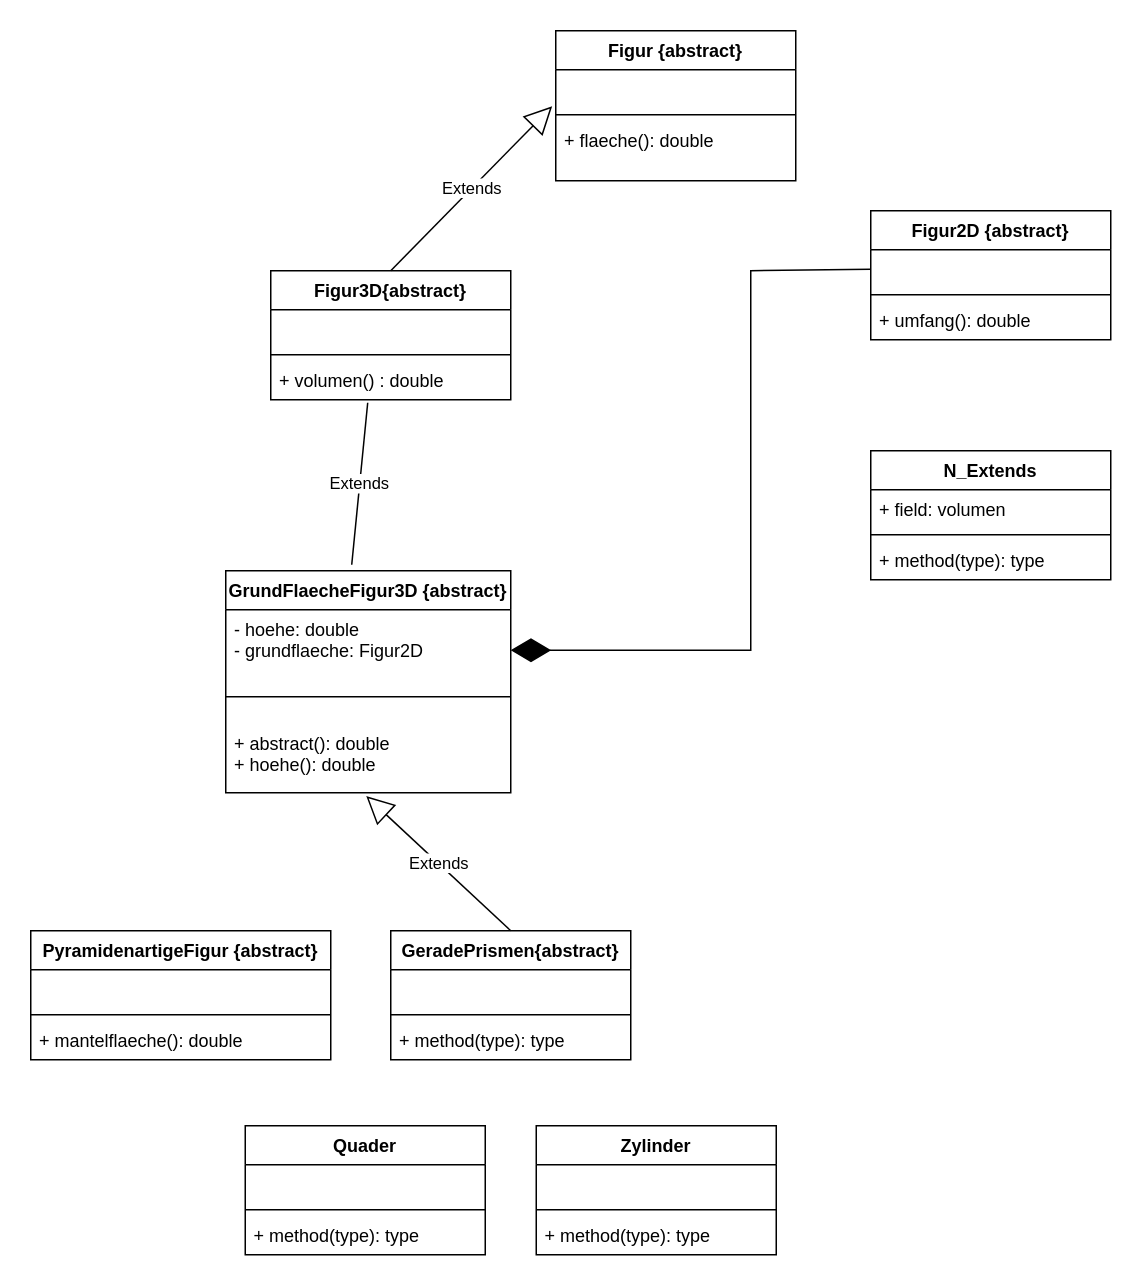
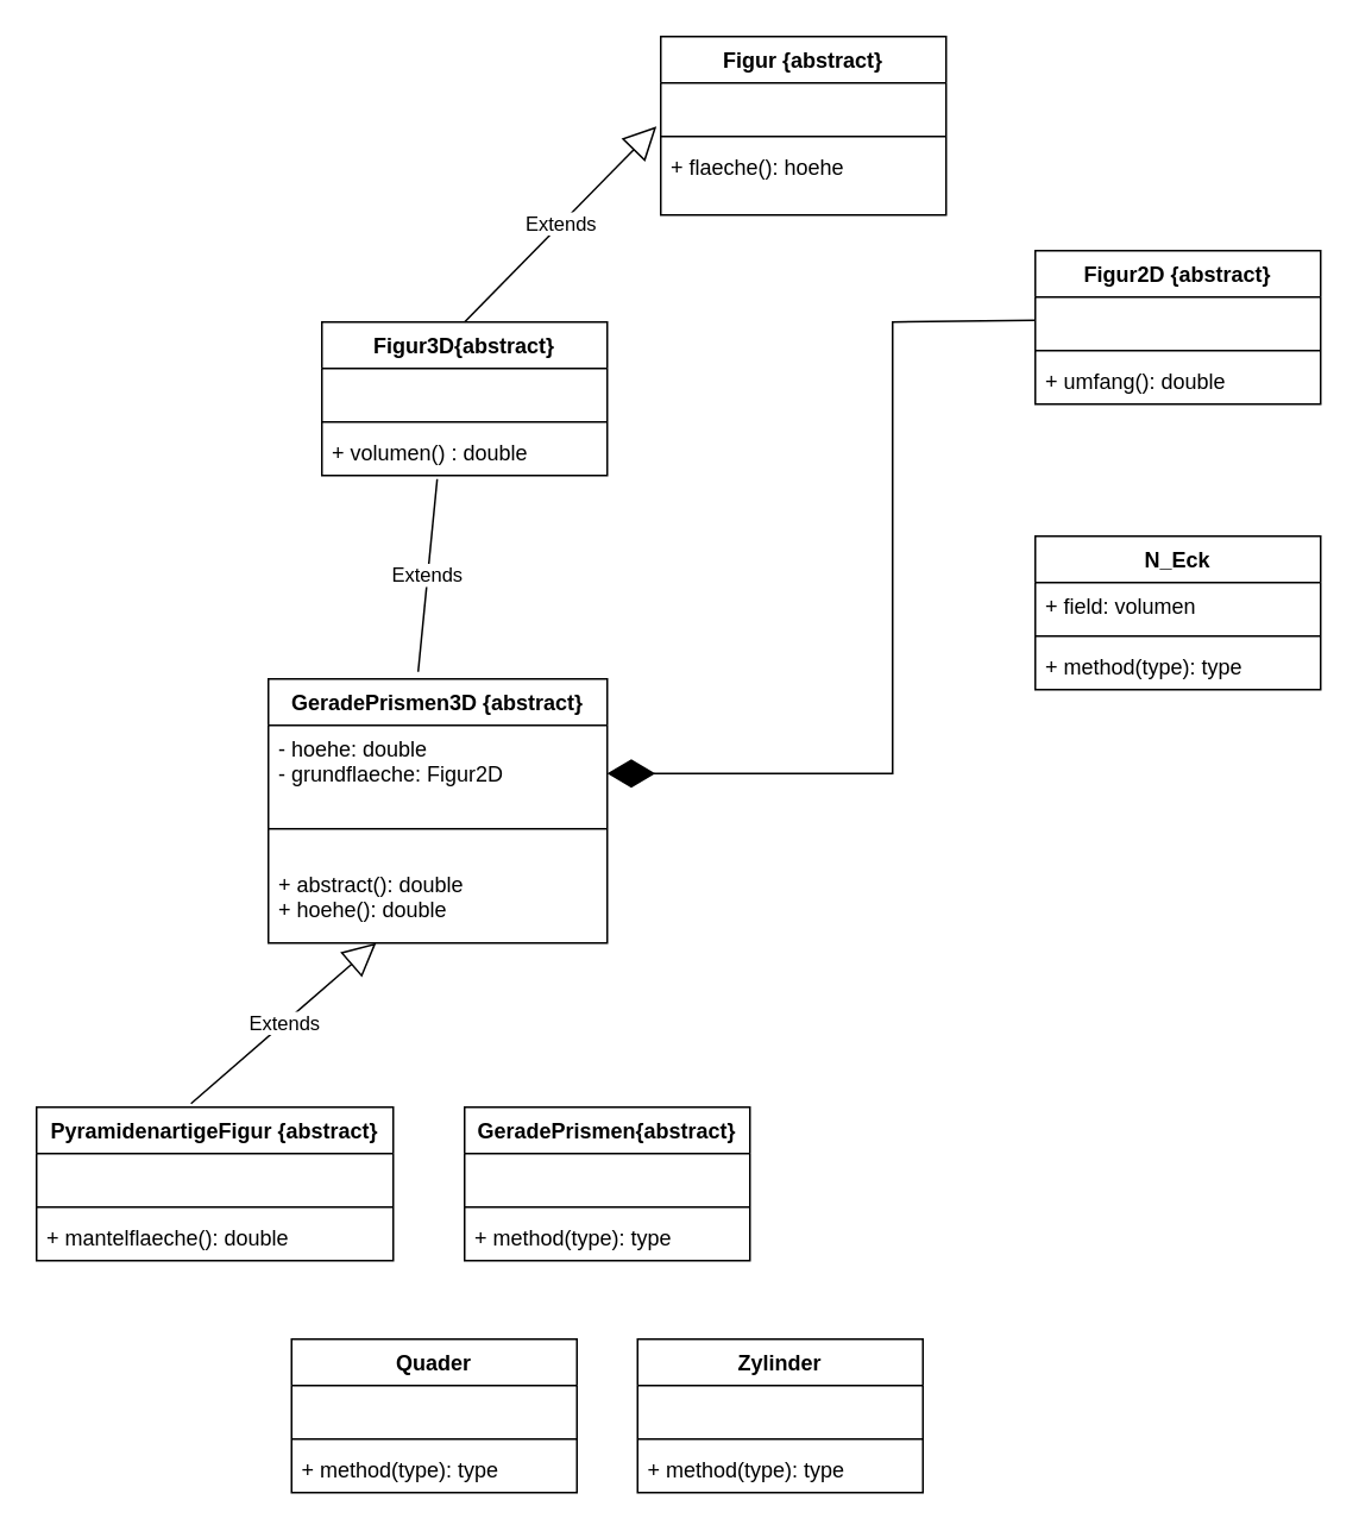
  <mxCell id="0" />
  <mxCell id="1" parent="0" />
  <mxCell id="2" value="Figur {abstract}&#10;" style="swimlane;fontStyle=1;align=center;verticalAlign=top;childLayout=stackLayout;horizontal=1;startSize=26;horizontalStack=0;resizeParent=1;resizeParentMax=0;resizeLast=0;collapsible=1;marginBottom=0;" vertex="1" parent="1"><mxGeometry x="370" y="20" width="160" height="100" as="geometry" /></mxCell>
  <mxCell id="3" value=" " style="text;strokeColor=none;fillColor=none;align=left;verticalAlign=top;spacingLeft=4;spacingRight=4;overflow=hidden;rotatable=0;points=[[0,0.5],[1,0.5]];portConstraint=eastwest;" vertex="1" parent="2"><mxGeometry y="26" width="160" height="26" as="geometry" /></mxCell>
  <mxCell id="4" value="" style="line;strokeWidth=1;fillColor=none;align=left;verticalAlign=middle;spacingTop=-1;spacingLeft=3;spacingRight=3;rotatable=0;labelPosition=right;points=[];portConstraint=eastwest;" vertex="1" parent="2"><mxGeometry y="52" width="160" height="8" as="geometry" /></mxCell>
- <mxCell id="5" value="+ flaeche(): double&#10;" style="text;strokeColor=none;fillColor=none;align=left;verticalAlign=top;spacingLeft=4;spacingRight=4;overflow=hidden;rotatable=0;points=[[0,0.5],[1,0.5]];portConstraint=eastwest;" vertex="1" parent="2"><mxGeometry y="60" width="160" height="40" as="geometry" /></mxCell>
- <mxCell id="6" value="GrundFlaecheFigur3D {abstract}" style="swimlane;fontStyle=1;align=center;verticalAlign=top;childLayout=stackLayout;horizontal=1;startSize=26;horizontalStack=0;resizeParent=1;resizeParentMax=0;resizeLast=0;collapsible=1;marginBottom=0;" vertex="1" parent="1"><mxGeometry x="150" y="380" width="190" height="148" as="geometry" /></mxCell>
+ <mxCell id="5" value="+ flaeche(): hoehe&#10;" style="text;strokeColor=none;fillColor=none;align=left;verticalAlign=top;spacingLeft=4;spacingRight=4;overflow=hidden;rotatable=0;points=[[0,0.5],[1,0.5]];portConstraint=eastwest;" vertex="1" parent="2"><mxGeometry y="60" width="160" height="40" as="geometry" /></mxCell>
+ <mxCell id="6" value="GeradePrismen3D {abstract}" style="swimlane;fontStyle=1;align=center;verticalAlign=top;childLayout=stackLayout;horizontal=1;startSize=26;horizontalStack=0;resizeParent=1;resizeParentMax=0;resizeLast=0;collapsible=1;marginBottom=0;" vertex="1" parent="1"><mxGeometry x="150" y="380" width="190" height="148" as="geometry" /></mxCell>
  <mxCell id="7" value="- hoehe: double&#10;- grundflaeche: Figur2D&#10;" style="text;strokeColor=none;fillColor=none;align=left;verticalAlign=top;spacingLeft=4;spacingRight=4;overflow=hidden;rotatable=0;points=[[0,0.5],[1,0.5]];portConstraint=eastwest;" vertex="1" parent="6"><mxGeometry y="26" width="190" height="54" as="geometry" /></mxCell>
  <mxCell id="8" value="" style="line;strokeWidth=1;fillColor=none;align=left;verticalAlign=middle;spacingTop=-1;spacingLeft=3;spacingRight=3;rotatable=0;labelPosition=right;points=[];portConstraint=eastwest;" vertex="1" parent="6"><mxGeometry y="80" width="190" height="8" as="geometry" /></mxCell>
  <mxCell id="9" value="&#10;+ abstract(): double&#10;+ hoehe(): double&#10;" style="text;strokeColor=none;fillColor=none;align=left;verticalAlign=top;spacingLeft=4;spacingRight=4;overflow=hidden;rotatable=0;points=[[0,0.5],[1,0.5]];portConstraint=eastwest;" vertex="1" parent="6"><mxGeometry y="88" width="190" height="60" as="geometry" /></mxCell>
  <mxCell id="10" value="PyramidenartigeFigur {abstract}" style="swimlane;fontStyle=1;align=center;verticalAlign=top;childLayout=stackLayout;horizontal=1;startSize=26;horizontalStack=0;resizeParent=1;resizeParentMax=0;resizeLast=0;collapsible=1;marginBottom=0;" vertex="1" parent="1"><mxGeometry x="20" y="620" width="200" height="86" as="geometry" /></mxCell>
  <mxCell id="11" value=" " style="text;strokeColor=none;fillColor=none;align=left;verticalAlign=top;spacingLeft=4;spacingRight=4;overflow=hidden;rotatable=0;points=[[0,0.5],[1,0.5]];portConstraint=eastwest;" vertex="1" parent="10"><mxGeometry y="26" width="200" height="26" as="geometry" /></mxCell>
  <mxCell id="12" value="" style="line;strokeWidth=1;fillColor=none;align=left;verticalAlign=middle;spacingTop=-1;spacingLeft=3;spacingRight=3;rotatable=0;labelPosition=right;points=[];portConstraint=eastwest;" vertex="1" parent="10"><mxGeometry y="52" width="200" height="8" as="geometry" /></mxCell>
  <mxCell id="13" value="+ mantelflaeche(): double" style="text;strokeColor=none;fillColor=none;align=left;verticalAlign=top;spacingLeft=4;spacingRight=4;overflow=hidden;rotatable=0;points=[[0,0.5],[1,0.5]];portConstraint=eastwest;" vertex="1" parent="10"><mxGeometry y="60" width="200" height="26" as="geometry" /></mxCell>
  <mxCell id="14" value="GeradePrismen{abstract}" style="swimlane;fontStyle=1;align=center;verticalAlign=top;childLayout=stackLayout;horizontal=1;startSize=26;horizontalStack=0;resizeParent=1;resizeParentMax=0;resizeLast=0;collapsible=1;marginBottom=0;" vertex="1" parent="1"><mxGeometry x="260" y="620" width="160" height="86" as="geometry" /></mxCell>
  <mxCell id="15" value=" " style="text;strokeColor=none;fillColor=none;align=left;verticalAlign=top;spacingLeft=4;spacingRight=4;overflow=hidden;rotatable=0;points=[[0,0.5],[1,0.5]];portConstraint=eastwest;" vertex="1" parent="14"><mxGeometry y="26" width="160" height="26" as="geometry" /></mxCell>
  <mxCell id="16" value="" style="line;strokeWidth=1;fillColor=none;align=left;verticalAlign=middle;spacingTop=-1;spacingLeft=3;spacingRight=3;rotatable=0;labelPosition=right;points=[];portConstraint=eastwest;" vertex="1" parent="14"><mxGeometry y="52" width="160" height="8" as="geometry" /></mxCell>
  <mxCell id="17" value="+ method(type): type" style="text;strokeColor=none;fillColor=none;align=left;verticalAlign=top;spacingLeft=4;spacingRight=4;overflow=hidden;rotatable=0;points=[[0,0.5],[1,0.5]];portConstraint=eastwest;" vertex="1" parent="14"><mxGeometry y="60" width="160" height="26" as="geometry" /></mxCell>
  <mxCell id="18" value="Figur2D {abstract}" style="swimlane;fontStyle=1;align=center;verticalAlign=top;childLayout=stackLayout;horizontal=1;startSize=26;horizontalStack=0;resizeParent=1;resizeParentMax=0;resizeLast=0;collapsible=1;marginBottom=0;" vertex="1" parent="1"><mxGeometry x="580" y="140" width="160" height="86" as="geometry" /></mxCell>
  <mxCell id="19" value=" " style="text;strokeColor=none;fillColor=none;align=left;verticalAlign=top;spacingLeft=4;spacingRight=4;overflow=hidden;rotatable=0;points=[[0,0.5],[1,0.5]];portConstraint=eastwest;" vertex="1" parent="18"><mxGeometry y="26" width="160" height="26" as="geometry" /></mxCell>
  <mxCell id="20" value="" style="line;strokeWidth=1;fillColor=none;align=left;verticalAlign=middle;spacingTop=-1;spacingLeft=3;spacingRight=3;rotatable=0;labelPosition=right;points=[];portConstraint=eastwest;" vertex="1" parent="18"><mxGeometry y="52" width="160" height="8" as="geometry" /></mxCell>
  <mxCell id="21" value="+ umfang(): double" style="text;strokeColor=none;fillColor=none;align=left;verticalAlign=top;spacingLeft=4;spacingRight=4;overflow=hidden;rotatable=0;points=[[0,0.5],[1,0.5]];portConstraint=eastwest;" vertex="1" parent="18"><mxGeometry y="60" width="160" height="26" as="geometry" /></mxCell>
- <mxCell id="22" value="N_Extends" style="swimlane;fontStyle=1;align=center;verticalAlign=top;childLayout=stackLayout;horizontal=1;startSize=26;horizontalStack=0;resizeParent=1;resizeParentMax=0;resizeLast=0;collapsible=1;marginBottom=0;" vertex="1" parent="1"><mxGeometry x="580" y="300" width="160" height="86" as="geometry" /></mxCell>
+ <mxCell id="22" value="N_Eck" style="swimlane;fontStyle=1;align=center;verticalAlign=top;childLayout=stackLayout;horizontal=1;startSize=26;horizontalStack=0;resizeParent=1;resizeParentMax=0;resizeLast=0;collapsible=1;marginBottom=0;" vertex="1" parent="1"><mxGeometry x="580" y="300" width="160" height="86" as="geometry" /></mxCell>
  <mxCell id="23" value="+ field: volumen" style="text;strokeColor=none;fillColor=none;align=left;verticalAlign=top;spacingLeft=4;spacingRight=4;overflow=hidden;rotatable=0;points=[[0,0.5],[1,0.5]];portConstraint=eastwest;" vertex="1" parent="22"><mxGeometry y="26" width="160" height="26" as="geometry" /></mxCell>
  <mxCell id="24" value="" style="line;strokeWidth=1;fillColor=none;align=left;verticalAlign=middle;spacingTop=-1;spacingLeft=3;spacingRight=3;rotatable=0;labelPosition=right;points=[];portConstraint=eastwest;" vertex="1" parent="22"><mxGeometry y="52" width="160" height="8" as="geometry" /></mxCell>
  <mxCell id="25" value="+ method(type): type" style="text;strokeColor=none;fillColor=none;align=left;verticalAlign=top;spacingLeft=4;spacingRight=4;overflow=hidden;rotatable=0;points=[[0,0.5],[1,0.5]];portConstraint=eastwest;" vertex="1" parent="22"><mxGeometry y="60" width="160" height="26" as="geometry" /></mxCell>
  <mxCell id="26" value="Quader" style="swimlane;fontStyle=1;align=center;verticalAlign=top;childLayout=stackLayout;horizontal=1;startSize=26;horizontalStack=0;resizeParent=1;resizeParentMax=0;resizeLast=0;collapsible=1;marginBottom=0;" vertex="1" parent="1"><mxGeometry x="163" y="750" width="160" height="86" as="geometry" /></mxCell>
  <mxCell id="27" value=" " style="text;strokeColor=none;fillColor=none;align=left;verticalAlign=top;spacingLeft=4;spacingRight=4;overflow=hidden;rotatable=0;points=[[0,0.5],[1,0.5]];portConstraint=eastwest;" vertex="1" parent="26"><mxGeometry y="26" width="160" height="26" as="geometry" /></mxCell>
  <mxCell id="28" value="" style="line;strokeWidth=1;fillColor=none;align=left;verticalAlign=middle;spacingTop=-1;spacingLeft=3;spacingRight=3;rotatable=0;labelPosition=right;points=[];portConstraint=eastwest;" vertex="1" parent="26"><mxGeometry y="52" width="160" height="8" as="geometry" /></mxCell>
  <mxCell id="29" value="+ method(type): type" style="text;strokeColor=none;fillColor=none;align=left;verticalAlign=top;spacingLeft=4;spacingRight=4;overflow=hidden;rotatable=0;points=[[0,0.5],[1,0.5]];portConstraint=eastwest;" vertex="1" parent="26"><mxGeometry y="60" width="160" height="26" as="geometry" /></mxCell>
  <mxCell id="30" value="Zylinder" style="swimlane;fontStyle=1;align=center;verticalAlign=top;childLayout=stackLayout;horizontal=1;startSize=26;horizontalStack=0;resizeParent=1;resizeParentMax=0;resizeLast=0;collapsible=1;marginBottom=0;" vertex="1" parent="1"><mxGeometry x="357" y="750" width="160" height="86" as="geometry" /></mxCell>
  <mxCell id="31" value=" " style="text;strokeColor=none;fillColor=none;align=left;verticalAlign=top;spacingLeft=4;spacingRight=4;overflow=hidden;rotatable=0;points=[[0,0.5],[1,0.5]];portConstraint=eastwest;" vertex="1" parent="30"><mxGeometry y="26" width="160" height="26" as="geometry" /></mxCell>
  <mxCell id="32" value="" style="line;strokeWidth=1;fillColor=none;align=left;verticalAlign=middle;spacingTop=-1;spacingLeft=3;spacingRight=3;rotatable=0;labelPosition=right;points=[];portConstraint=eastwest;" vertex="1" parent="30"><mxGeometry y="52" width="160" height="8" as="geometry" /></mxCell>
  <mxCell id="33" value="+ method(type): type" style="text;strokeColor=none;fillColor=none;align=left;verticalAlign=top;spacingLeft=4;spacingRight=4;overflow=hidden;rotatable=0;points=[[0,0.5],[1,0.5]];portConstraint=eastwest;" vertex="1" parent="30"><mxGeometry y="60" width="160" height="26" as="geometry" /></mxCell>
- <mxCell id="35" value="Extends" style="endArrow=block;endSize=16;endFill=0;html=1;rounded=0;exitX=0.5;exitY=0;exitDx=0;exitDy=0;entryX=0.493;entryY=1.037;entryDx=0;entryDy=0;entryPerimeter=0;" edge="1" parent="1" source="14" target="9"><mxGeometry width="160" relative="1" as="geometry"><mxPoint x="240" y="630" as="sourcePoint" /><mxPoint x="400" y="630" as="targetPoint" /></mxGeometry></mxCell>
+ <mxCell id="34" value="Extends" style="endArrow=block;endSize=16;endFill=0;html=1;rounded=0;exitX=0.433;exitY=-0.023;exitDx=0;exitDy=0;exitPerimeter=0;" edge="1" parent="1" source="10" target="9"><mxGeometry width="160" relative="1" as="geometry"><mxPoint x="240" y="630" as="sourcePoint" /><mxPoint x="400" y="630" as="targetPoint" /></mxGeometry></mxCell>
  <mxCell id="36" value="Figur3D{abstract}" style="swimlane;fontStyle=1;align=center;verticalAlign=top;childLayout=stackLayout;horizontal=1;startSize=26;horizontalStack=0;resizeParent=1;resizeParentMax=0;resizeLast=0;collapsible=1;marginBottom=0;" vertex="1" parent="1"><mxGeometry x="180" y="180" width="160" height="86" as="geometry" /></mxCell>
  <mxCell id="37" value=" " style="text;strokeColor=none;fillColor=none;align=left;verticalAlign=top;spacingLeft=4;spacingRight=4;overflow=hidden;rotatable=0;points=[[0,0.5],[1,0.5]];portConstraint=eastwest;" vertex="1" parent="36"><mxGeometry y="26" width="160" height="26" as="geometry" /></mxCell>
  <mxCell id="38" value="" style="line;strokeWidth=1;fillColor=none;align=left;verticalAlign=middle;spacingTop=-1;spacingLeft=3;spacingRight=3;rotatable=0;labelPosition=right;points=[];portConstraint=eastwest;" vertex="1" parent="36"><mxGeometry y="52" width="160" height="8" as="geometry" /></mxCell>
  <mxCell id="39" value="+ volumen() : double" style="text;strokeColor=none;fillColor=none;align=left;verticalAlign=top;spacingLeft=4;spacingRight=4;overflow=hidden;rotatable=0;points=[[0,0.5],[1,0.5]];portConstraint=eastwest;" vertex="1" parent="36"><mxGeometry y="60" width="160" height="26" as="geometry" /></mxCell>
  <mxCell id="40" value="Extends" style="endArrow=block;endSize=16;endFill=0;html=1;rounded=0;exitX=0.5;exitY=0;exitDx=0;exitDy=0;entryX=-0.015;entryY=0.936;entryDx=0;entryDy=0;entryPerimeter=0;" edge="1" parent="1" source="36" target="3"><mxGeometry width="160" relative="1" as="geometry"><mxPoint x="270" y="350" as="sourcePoint" /><mxPoint x="430" y="350" as="targetPoint" /></mxGeometry></mxCell>
  <mxCell id="41" value="" style="endArrow=diamondThin;endFill=1;endSize=24;html=1;rounded=0;exitX=0;exitY=0.5;exitDx=0;exitDy=0;entryX=1;entryY=0.5;entryDx=0;entryDy=0;" edge="1" parent="1" source="19" target="7"><mxGeometry width="160" relative="1" as="geometry"><mxPoint x="640" y="350" as="sourcePoint" /><mxPoint x="800" y="350" as="targetPoint" /><Array as="points"><mxPoint x="500" y="180" /><mxPoint x="500" y="433" /></Array></mxGeometry></mxCell>
  <mxCell id="42" value="Extends" style="endArrow=none;endSize=16;endFill=0;html=1;rounded=0;exitX=0.442;exitY=-0.027;exitDx=0;exitDy=0;exitPerimeter=0;entryX=0.404;entryY=1.077;entryDx=0;entryDy=0;entryPerimeter=0;" edge="1" parent="1" source="6" target="39"><mxGeometry width="160" relative="1" as="geometry"><mxPoint x="640" y="350" as="sourcePoint" /><mxPoint x="800" y="350" as="targetPoint" /></mxGeometry></mxCell>
